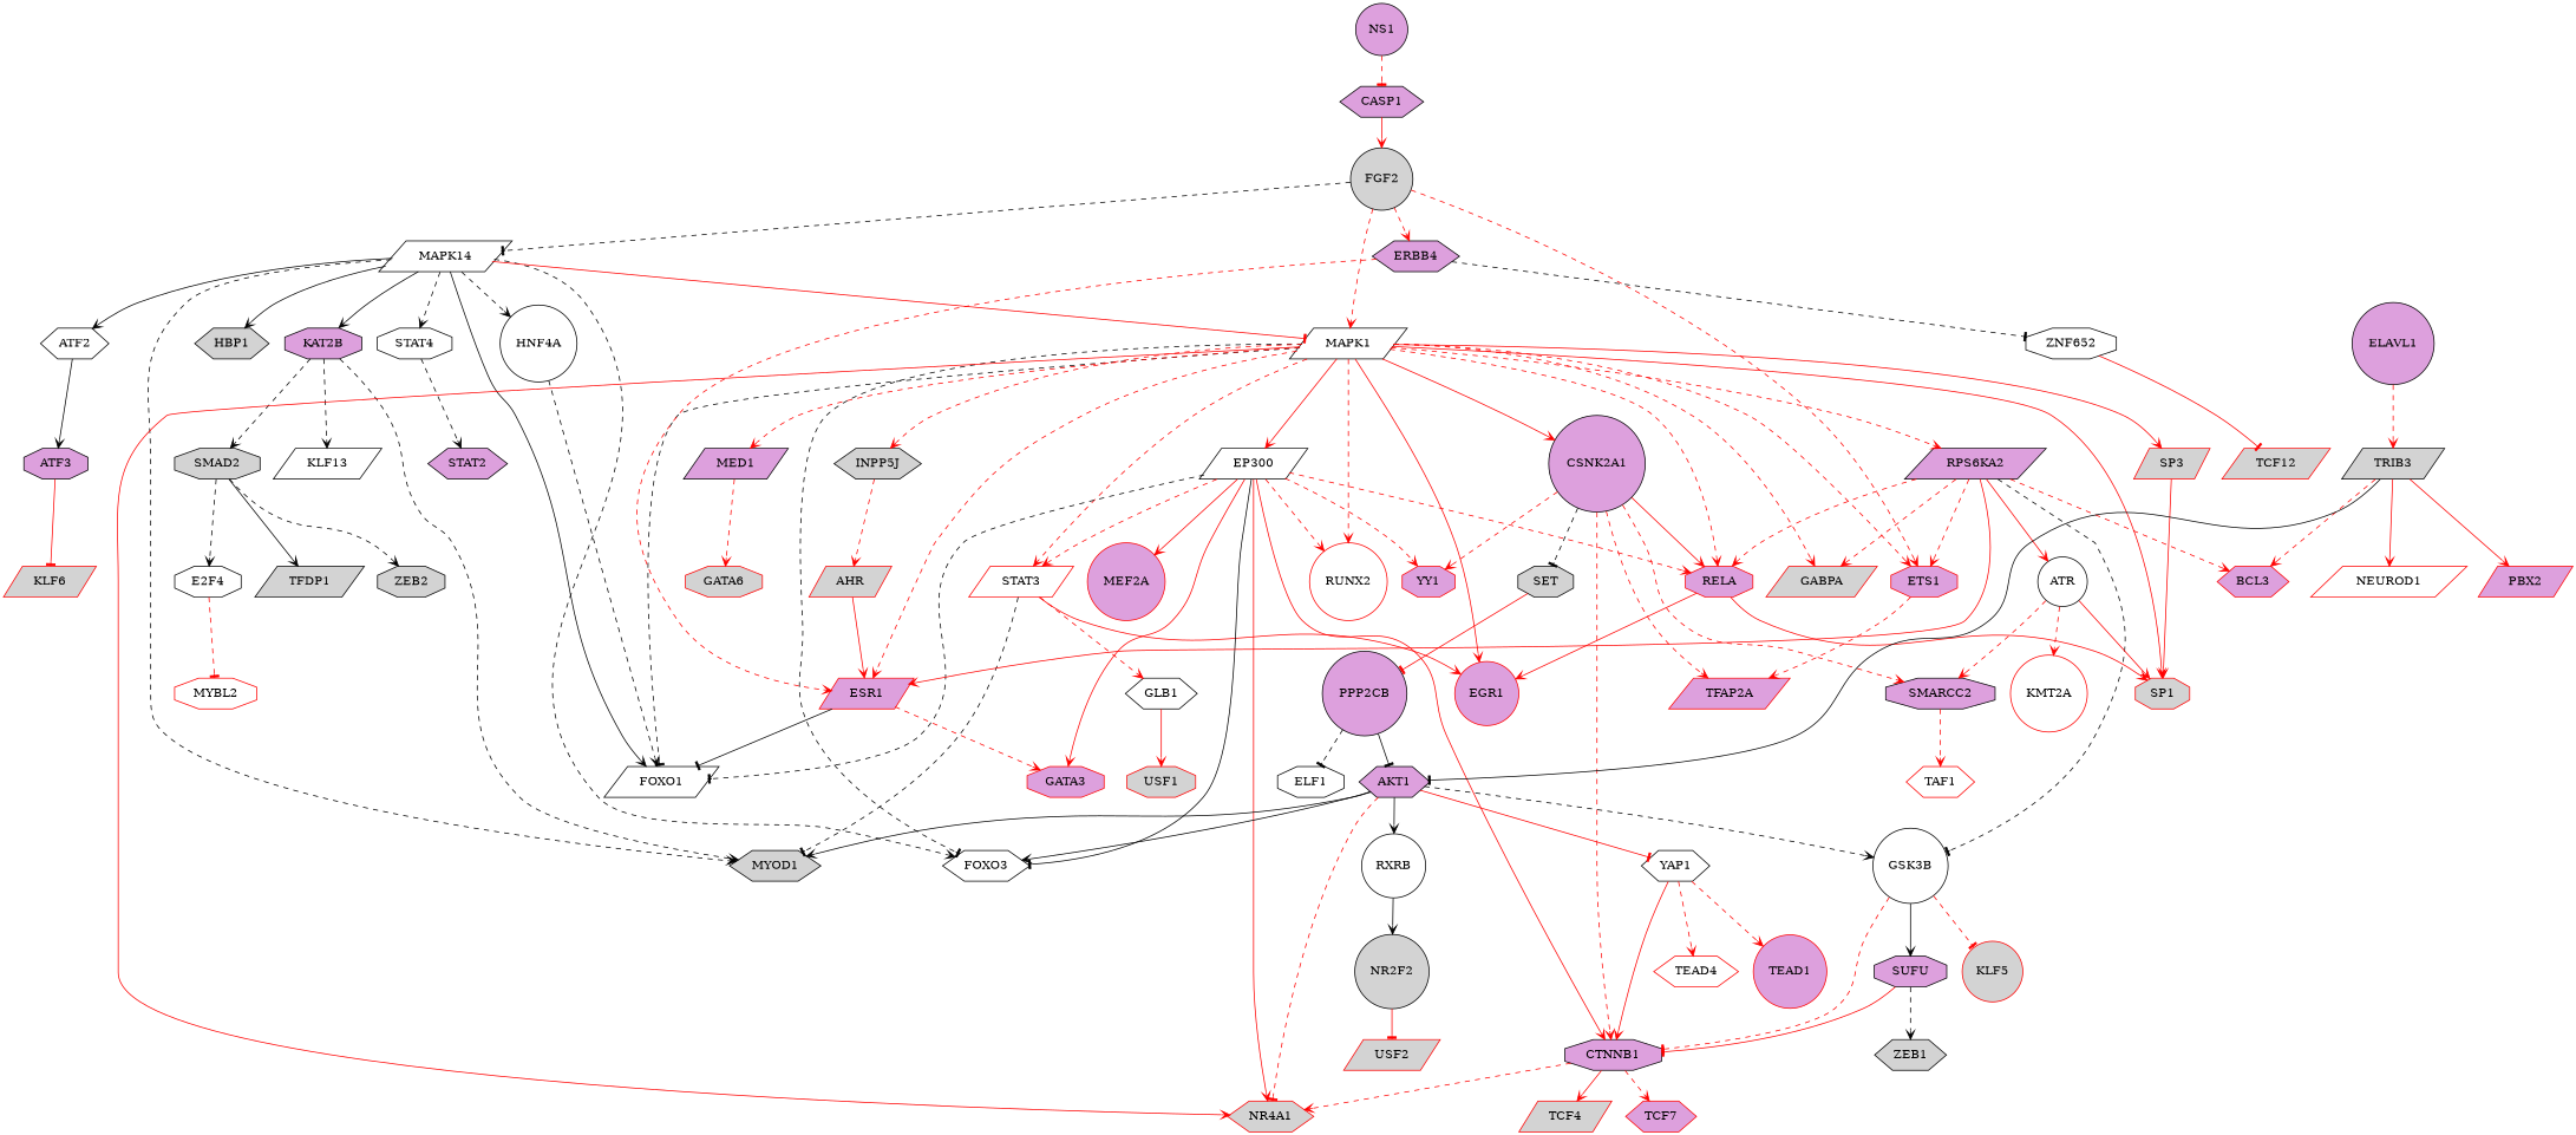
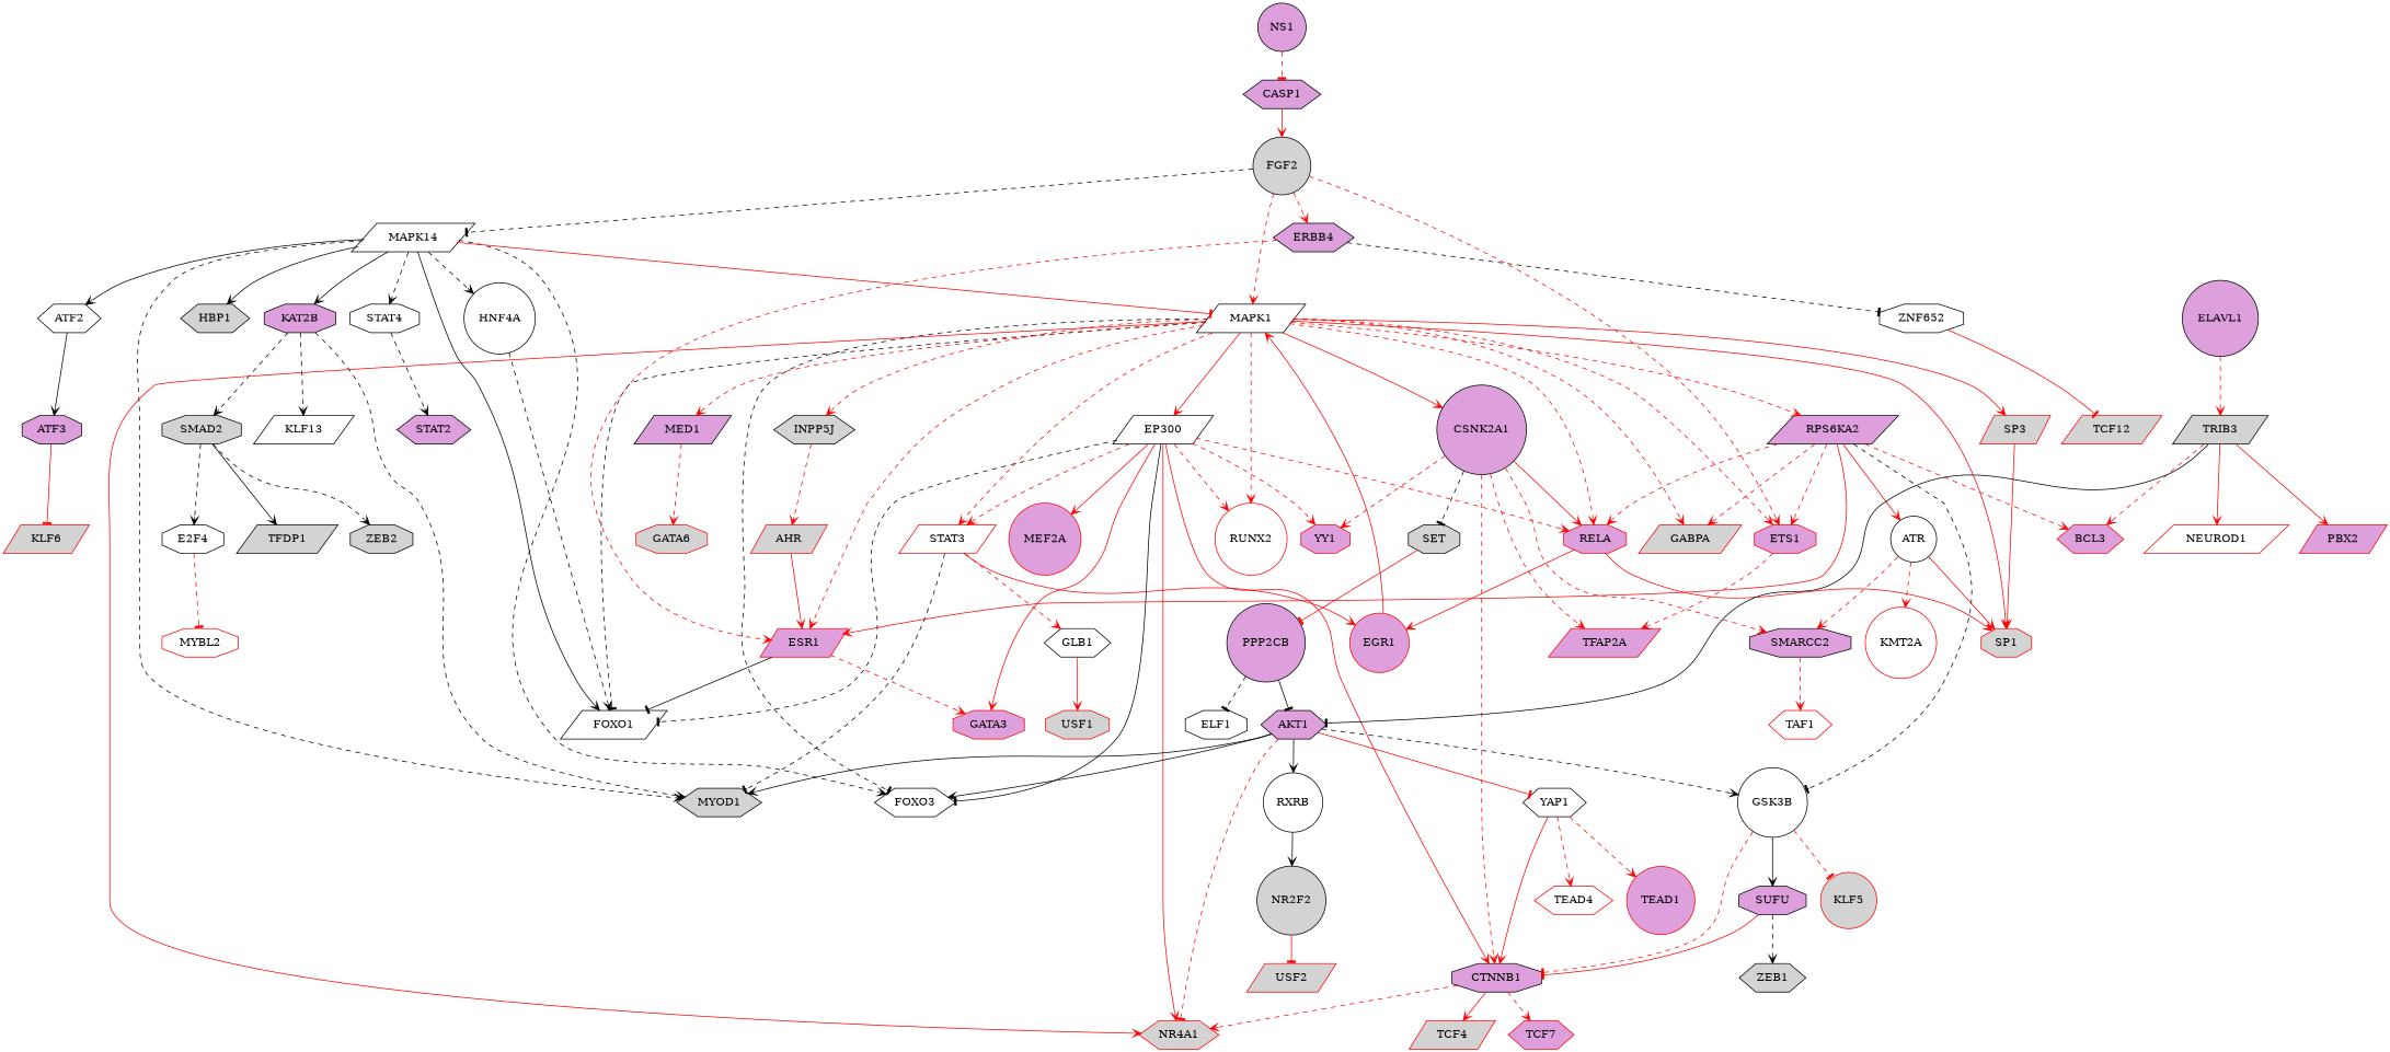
  digraph {
    node [fillcolor=plum shape=parallelogram style=filled color=red]
    edge [arrowhead=vee color=red penwidth=1 style=dashed]
    MAPK14 [fillcolor=white color=""]
    FOXO1 [color=black fillcolor=white]
    ATF2 [fillcolor=white shape=hexagon color=""]
    KAT2B [shape=octagon color=""]
    FOXO3 [color=black fillcolor=white shape=hexagon]
    STAT4 [fillcolor=white shape=octagon color=""]
    MYOD1 [color=black fillcolor=lightgrey shape=hexagon]
    HNF4A [color=black fillcolor=white shape=circle]
    HBP1 [color=black fillcolor=lightgrey shape=hexagon]
    MAPK1 [fillcolor=white color=""]
    ATF3 [color=black shape=octagon]
    SMAD2 [fillcolor=lightgrey shape=octagon color=""]
    KLF13 [color=black fillcolor=white]
    STAT2 [color=black shape=hexagon]
    STAT3 [fillcolor=white]
    EP300 [fillcolor=white color=""]
    CSNK2A1 [shape=circle color=""]
    ESR1
    RPS6KA2 [color=""]
    GABPA [fillcolor=lightgrey]
    EGR1 [shape=circle]
    SP1 [fillcolor=lightgrey shape=octagon]
    SP3 [fillcolor=lightgrey]
    RELA [shape=octagon]
    NR4A1 [fillcolor=lightgrey shape=hexagon]
    RUNX2 [fillcolor=white shape=circle]
    ETS1 [shape=octagon]
    MED1 [color=""]
    INPP5J [fillcolor=lightgrey shape=hexagon color=""]
    KLF6 [fillcolor=lightgrey]
    TFDP1 [color=black fillcolor=lightgrey]
    ZEB2 [color=black fillcolor=lightgrey shape=octagon]
    E2F4 [color=black fillcolor=white shape=octagon]
    GLB1 [fillcolor=white shape=hexagon color=""]
    CTNNB1 [shape=octagon color=""]
    GATA3 [shape=octagon]
    MEF2A [shape=circle]
    YY1 [shape=octagon]
    SET [fillcolor=lightgrey shape=octagon color=""]
    SMARCC2 [shape=octagon color=""]
    TFAP2A
    GSK3B [fillcolor=white shape=circle color=""]
    ATR [fillcolor=white shape=circle color=""]
    BCL3 [shape=hexagon]
    GATA6 [fillcolor=lightgrey shape=octagon]
    AHR [fillcolor=lightgrey]
    AKT1 [shape=hexagon color=""]
    RXRB [fillcolor=white shape=circle color=""]
    YAP1 [fillcolor=white shape=hexagon color=""]
    SUFU [shape=octagon color=""]
    KLF5 [fillcolor=lightgrey shape=circle]
    NR2F2 [fillcolor=lightgrey shape=circle color=""]
    TEAD4 [fillcolor=white shape=hexagon]
    TEAD1 [shape=circle]
    ZEB1 [color=black fillcolor=lightgrey shape=hexagon]
    TCF7 [shape=hexagon]
    TCF4 [fillcolor=lightgrey]
    USF2 [fillcolor=lightgrey]
    MYBL2 [fillcolor=white shape=octagon]
    USF1 [fillcolor=lightgrey shape=octagon]
    PPP2CB [shape=circle color=""]
    TAF1 [fillcolor=white shape=hexagon]
    ELF1 [color=black fillcolor=white shape=octagon]
    ERBB4 [shape=hexagon color=""]
    ZNF652 [fillcolor=white shape=octagon color=""]
    TCF12 [fillcolor=lightgrey]
    FGF2 [fillcolor=lightgrey shape=circle color=""]
    KMT2A [fillcolor=white shape=circle]
    TRIB3 [fillcolor=lightgrey color=""]
    NEUROD1 [fillcolor=white]
    PBX2
    ELAVL1 [shape=circle color=""]
    CASP1 [shape=hexagon color=""]
    NS1 [color=black shape=circle]
    MAPK14 -> FOXO1 [color=black style=bold]
    MAPK14 -> ATF2 [color=black style=bold]
    MAPK14 -> KAT2B [color=black style=bold]
    MAPK14 -> FOXO3 [color=black]
    MAPK14 -> STAT4 [color=black]
    MAPK14 -> MYOD1 [color=black]
    MAPK14 -> HNF4A [color=black]
    MAPK14 -> HBP1 [color=black style=bold]
    MAPK14 -> MAPK1 [arrowhead=tee style=bold]
    ATF2 -> ATF3 [color=black style=bold]
    KAT2B -> MYOD1 [color=black]
    KAT2B -> SMAD2 [color=black]
    KAT2B -> KLF13 [color=black]
    STAT4 -> STAT2 [color=black]
    HNF4A -> FOXO1 [color=black]
    MAPK1 -> FOXO1 [arrowhead=tee color=black]
    MAPK1 -> FOXO3 [arrowhead=tee color=black]
    MAPK1 -> STAT3
    MAPK1 -> EP300 [style=bold]
    MAPK1 -> CSNK2A1 [style=bold]
    MAPK1 -> ESR1
    MAPK1 -> RPS6KA2
    MAPK1 -> GABPA
-   MAPK1 -> EGR1 [style=bold]
+   EGR1 -> MAPK1 [style=bold]
    MAPK1 -> SP1 [style=bold]
    MAPK1 -> SP3 [style=bold]
    MAPK1 -> RELA
    MAPK1 -> NR4A1 [style=bold]
    MAPK1 -> RUNX2
    MAPK1 -> ETS1
    MAPK1 -> MED1
    MAPK1 -> INPP5J
    ATF3 -> KLF6 [arrowhead=tee style=bold]
    SMAD2 -> TFDP1 [color=black style=bold]
    SMAD2 -> ZEB2 [color=black]
    SMAD2 -> E2F4 [color=black]
    STAT3 -> MYOD1 [arrowhead=tee color=black]
    STAT3 -> EGR1 [style=bold]
    STAT3 -> GLB1
    EP300 -> FOXO1 [arrowhead=tee color=black]
    EP300 -> FOXO3 [arrowhead=tee color=black style=bold]
    EP300 -> STAT3
    EP300 -> RELA
    EP300 -> NR4A1 [style=bold]
    EP300 -> RUNX2
    EP300 -> CTNNB1 [style=bold]
    EP300 -> GATA3 [style=bold]
    EP300 -> MEF2A [style=bold]
    EP300 -> YY1
    CSNK2A1 -> RELA [style=bold]
    CSNK2A1 -> CTNNB1
    CSNK2A1 -> YY1
    CSNK2A1 -> SET [arrowhead=tee color=black]
    CSNK2A1 -> SMARCC2
    CSNK2A1 -> TFAP2A
    ESR1 -> FOXO1 [arrowhead=tee color=black style=bold]
    ESR1 -> GATA3
    RPS6KA2 -> ESR1 [style=bold]
    RPS6KA2 -> GABPA
    RPS6KA2 -> RELA
    RPS6KA2 -> ETS1
    RPS6KA2 -> GSK3B [arrowhead=tee color=black]
    RPS6KA2 -> ATR [style=bold]
    RPS6KA2 -> BCL3
    SP3 -> SP1 [style=bold]
    RELA -> EGR1 [style=bold]
    RELA -> SP1 [style=bold]
    ETS1 -> TFAP2A
    MED1 -> GATA6
    INPP5J -> AHR
    E2F4 -> MYBL2 [arrowhead=tee]
    GLB1 -> USF1 [style=bold]
    CTNNB1 -> NR4A1
    CTNNB1 -> TCF7
    CTNNB1 -> TCF4 [style=bold]
    SET -> PPP2CB [arrowhead=tee style=bold]
    SMARCC2 -> TAF1
    GSK3B -> CTNNB1 [arrowhead=tee]
    GSK3B -> SUFU [color=black style=bold]
    GSK3B -> KLF5 [arrowhead=tee]
    ATR -> SP1 [style=bold]
    ATR -> SMARCC2
    ATR -> KMT2A
    AHR -> ESR1 [style=bold]
    AKT1 -> FOXO3 [color=black style=bold]
    AKT1 -> MYOD1 [color=black style=bold]
    AKT1 -> NR4A1 [arrowhead=tee]
    AKT1 -> GSK3B [color=black]
    AKT1 -> RXRB [color=black style=bold]
    AKT1 -> YAP1 [arrowhead=tee style=bold]
    RXRB -> NR2F2 [color=black style=bold]
    YAP1 -> CTNNB1 [style=bold]
    YAP1 -> TEAD4
    YAP1 -> TEAD1
    SUFU -> CTNNB1 [arrowhead=tee style=bold]
    SUFU -> ZEB1 [color=black]
    NR2F2 -> USF2 [arrowhead=tee style=bold]
    PPP2CB -> AKT1 [arrowhead=tee color=black style=bold]
    PPP2CB -> ELF1 [arrowhead=tee color=black]
    ERBB4 -> ESR1
    ERBB4 -> ZNF652 [arrowhead=tee color=black]
    ZNF652 -> TCF12 [arrowhead=tee style=bold]
    FGF2 -> MAPK14 [arrowhead=tee color=black]
    FGF2 -> MAPK1
    FGF2 -> ETS1
    FGF2 -> ERBB4
    TRIB3 -> BCL3
    TRIB3 -> AKT1 [arrowhead=tee color=black style=bold]
    TRIB3 -> NEUROD1 [style=bold]
    TRIB3 -> PBX2 [style=bold]
    ELAVL1 -> TRIB3
    CASP1 -> FGF2 [style=bold]
    NS1 -> CASP1 [arrowhead=tee]
  }
